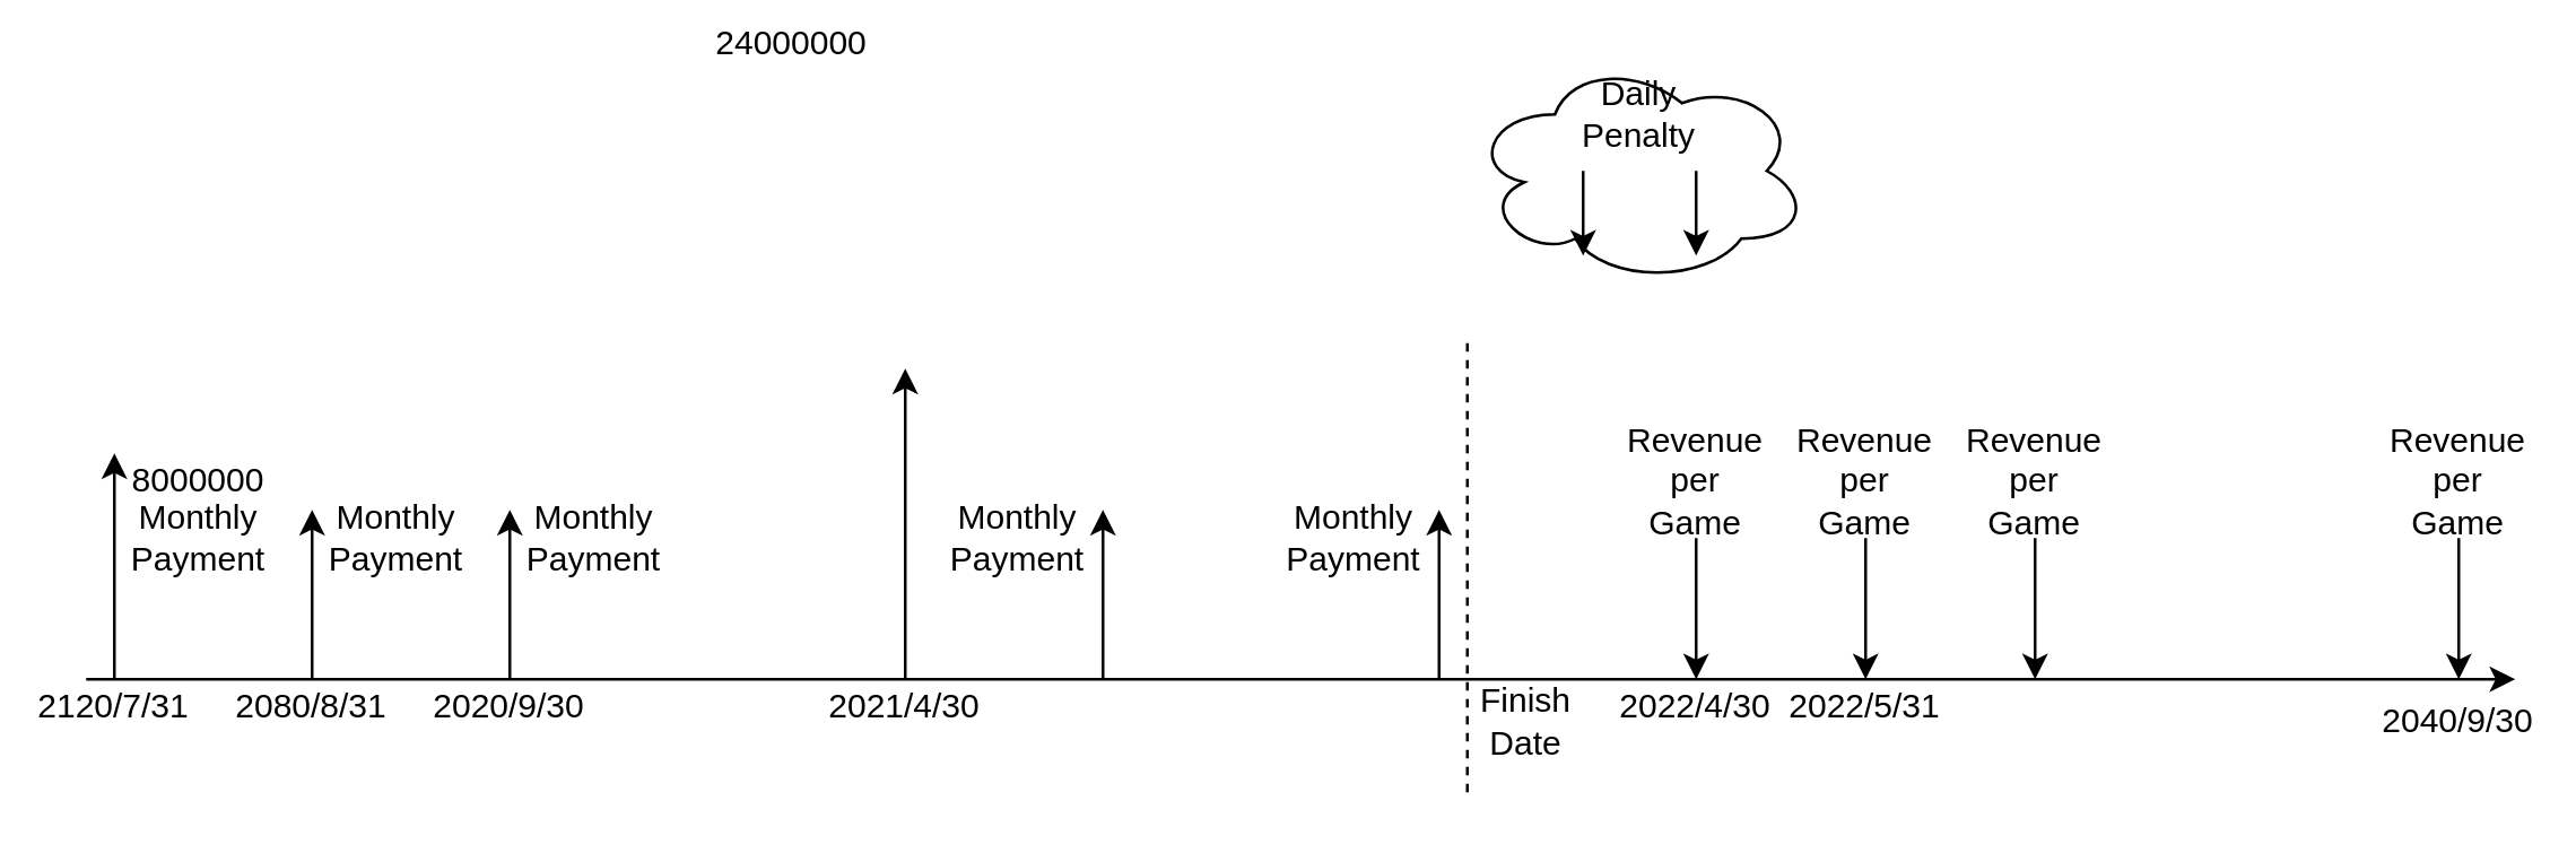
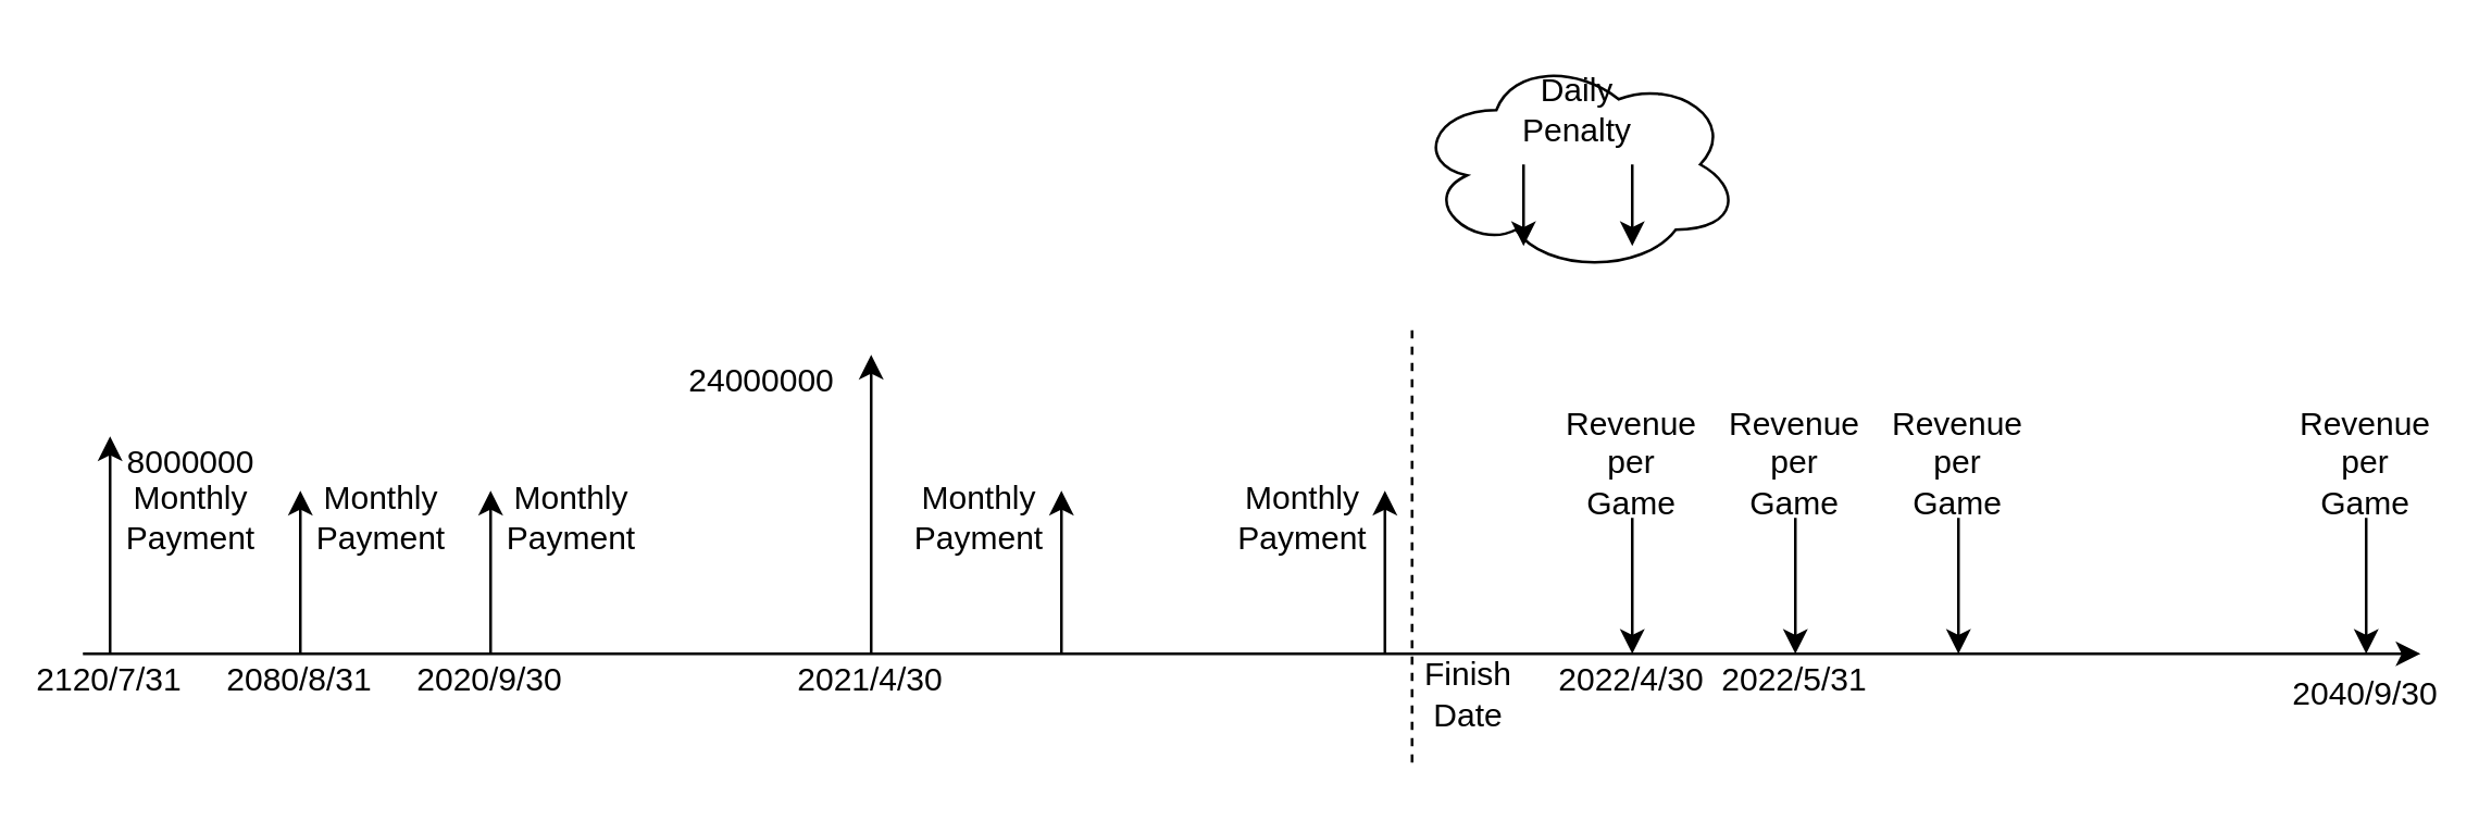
  <mxCell id="0" />
  <mxCell id="1" parent="0" />
  <mxCell id="2" value="" style="ellipse;shape=cloud;whiteSpace=wrap;html=1;fillColor=none;" parent="1" vertex="1"><mxGeometry x="520" y="20" width="120" height="80" as="geometry" /></mxCell>
  <mxCell id="3" value="" style="endArrow=classic;html=1;exitX=0.25;exitY=0;exitDx=0;exitDy=0;" parent="1" source="25" edge="1"><mxGeometry width="50" height="50" relative="1" as="geometry"><mxPoint x="40" y="240" as="sourcePoint" /><mxPoint x="890" y="240" as="targetPoint" /></mxGeometry></mxCell>
  <mxCell id="4" value="" style="endArrow=classic;html=1;" parent="1" edge="1"><mxGeometry width="50" height="50" relative="1" as="geometry"><mxPoint x="40" y="240" as="sourcePoint" /><mxPoint x="40" y="160" as="targetPoint" /></mxGeometry></mxCell>
  <mxCell id="5" value="8000000" style="text;html=1;strokeColor=none;fillColor=none;align=center;verticalAlign=middle;whiteSpace=wrap;rounded=0;" parent="1" vertex="1"><mxGeometry x="50" y="160" width="40" height="20" as="geometry" /></mxCell>
  <mxCell id="6" value="Monthly&lt;br&gt;Payment" style="text;html=1;strokeColor=none;fillColor=none;align=center;verticalAlign=middle;whiteSpace=wrap;rounded=0;" parent="1" vertex="1"><mxGeometry x="120" y="180" width="40" height="20" as="geometry" /></mxCell>
  <mxCell id="7" value="" style="endArrow=classic;html=1;" parent="1" edge="1"><mxGeometry width="50" height="50" relative="1" as="geometry"><mxPoint x="110" y="240" as="sourcePoint" /><mxPoint x="110" y="180" as="targetPoint" /></mxGeometry></mxCell>
  <mxCell id="8" value="Monthly&lt;br&gt;Payment" style="text;html=1;strokeColor=none;fillColor=none;align=center;verticalAlign=middle;whiteSpace=wrap;rounded=0;" parent="1" vertex="1"><mxGeometry x="190" y="180" width="40" height="20" as="geometry" /></mxCell>
  <mxCell id="9" value="" style="endArrow=classic;html=1;" parent="1" edge="1"><mxGeometry width="50" height="50" relative="1" as="geometry"><mxPoint x="180" y="240" as="sourcePoint" /><mxPoint x="180" y="180" as="targetPoint" /></mxGeometry></mxCell>
  <mxCell id="10" value="Monthly&lt;br&gt;Payment" style="text;html=1;strokeColor=none;fillColor=none;align=center;verticalAlign=middle;whiteSpace=wrap;rounded=0;" parent="1" vertex="1"><mxGeometry x="340" y="180" width="40" height="20" as="geometry" /></mxCell>
  <mxCell id="11" value="" style="endArrow=classic;html=1;" parent="1" edge="1"><mxGeometry width="50" height="50" relative="1" as="geometry"><mxPoint x="390" y="240" as="sourcePoint" /><mxPoint x="390" y="180" as="targetPoint" /></mxGeometry></mxCell>
  <mxCell id="12" value="" style="endArrow=classic;html=1;" parent="1" edge="1"><mxGeometry width="50" height="50" relative="1" as="geometry"><mxPoint x="560" y="60" as="sourcePoint" /><mxPoint x="560" y="90" as="targetPoint" /></mxGeometry></mxCell>
  <mxCell id="13" value="Daily&lt;br&gt;Penalty" style="text;html=1;strokeColor=none;fillColor=none;align=center;verticalAlign=middle;whiteSpace=wrap;rounded=0;" parent="1" vertex="1"><mxGeometry x="560" y="30" width="40" height="20" as="geometry" /></mxCell>
  <mxCell id="14" value="" style="endArrow=classic;html=1;" parent="1" edge="1"><mxGeometry width="50" height="50" relative="1" as="geometry"><mxPoint x="600" y="60" as="sourcePoint" /><mxPoint x="600" y="90" as="targetPoint" /></mxGeometry></mxCell>
  <mxCell id="15" value="" style="endArrow=classic;html=1;" parent="1" edge="1"><mxGeometry width="50" height="50" relative="1" as="geometry"><mxPoint x="320" y="240" as="sourcePoint" /><mxPoint x="320" y="130" as="targetPoint" /></mxGeometry></mxCell>
- <mxCell id="16" value="24000000" style="text;html=1;strokeColor=none;fillColor=none;align=center;verticalAlign=middle;whiteSpace=wrap;rounded=0;" parent="1" vertex="1"><mxGeometry x="260" y="5" width="40" height="20" as="geometry" /></mxCell>
+ <mxCell id="16" value="24000000" style="text;html=1;strokeColor=none;fillColor=none;align=center;verticalAlign=middle;whiteSpace=wrap;rounded=0;" parent="1" vertex="1"><mxGeometry x="260" y="130" width="40" height="20" as="geometry" /></mxCell>
  <mxCell id="17" value="" style="endArrow=classic;html=1;" parent="1" edge="1"><mxGeometry width="50" height="50" relative="1" as="geometry"><mxPoint x="600" y="190" as="sourcePoint" /><mxPoint x="600" y="240" as="targetPoint" /></mxGeometry></mxCell>
  <mxCell id="18" value="Revenue&lt;br&gt;per&lt;br&gt;Game" style="text;html=1;strokeColor=none;fillColor=none;align=center;verticalAlign=middle;whiteSpace=wrap;rounded=0;" parent="1" vertex="1"><mxGeometry x="580" y="160" width="40" height="20" as="geometry" /></mxCell>
  <mxCell id="19" value="" style="endArrow=classic;html=1;" parent="1" edge="1"><mxGeometry width="50" height="50" relative="1" as="geometry"><mxPoint x="660" y="190" as="sourcePoint" /><mxPoint x="660" y="240" as="targetPoint" /></mxGeometry></mxCell>
  <mxCell id="20" value="Revenue&lt;br&gt;per&lt;br&gt;Game" style="text;html=1;strokeColor=none;fillColor=none;align=center;verticalAlign=middle;whiteSpace=wrap;rounded=0;" parent="1" vertex="1"><mxGeometry x="640" y="160" width="40" height="20" as="geometry" /></mxCell>
  <mxCell id="21" value="" style="endArrow=classic;html=1;" parent="1" edge="1"><mxGeometry width="50" height="50" relative="1" as="geometry"><mxPoint x="720" y="190" as="sourcePoint" /><mxPoint x="720" y="240" as="targetPoint" /></mxGeometry></mxCell>
  <mxCell id="22" value="Revenue&lt;br&gt;per&lt;br&gt;Game" style="text;html=1;strokeColor=none;fillColor=none;align=center;verticalAlign=middle;whiteSpace=wrap;rounded=0;" parent="1" vertex="1"><mxGeometry x="700" y="160" width="40" height="20" as="geometry" /></mxCell>
  <mxCell id="23" value="" style="endArrow=classic;html=1;" parent="1" edge="1"><mxGeometry width="50" height="50" relative="1" as="geometry"><mxPoint x="870" y="190" as="sourcePoint" /><mxPoint x="870" y="240" as="targetPoint" /></mxGeometry></mxCell>
  <mxCell id="24" value="Revenue&lt;br&gt;per&lt;br&gt;Game" style="text;html=1;strokeColor=none;fillColor=none;align=center;verticalAlign=middle;whiteSpace=wrap;rounded=0;" parent="1" vertex="1"><mxGeometry x="850" y="160" width="40" height="20" as="geometry" /></mxCell>
  <mxCell id="25" value="2120/7/31" style="text;html=1;strokeColor=none;fillColor=none;align=center;verticalAlign=middle;whiteSpace=wrap;rounded=0;" parent="1" vertex="1"><mxGeometry x="20" y="240" width="40" height="20" as="geometry" /></mxCell>
  <mxCell id="26" value="2080/8/31" style="text;html=1;strokeColor=none;fillColor=none;align=center;verticalAlign=middle;whiteSpace=wrap;rounded=0;" parent="1" vertex="1"><mxGeometry x="90" y="240" width="40" height="20" as="geometry" /></mxCell>
  <mxCell id="27" value="2020/9/30" style="text;html=1;strokeColor=none;fillColor=none;align=center;verticalAlign=middle;whiteSpace=wrap;rounded=0;" parent="1" vertex="1"><mxGeometry x="160" y="240" width="40" height="20" as="geometry" /></mxCell>
  <mxCell id="28" value="2021/4/30" style="text;html=1;strokeColor=none;fillColor=none;align=center;verticalAlign=middle;whiteSpace=wrap;rounded=0;" parent="1" vertex="1"><mxGeometry x="300" y="240" width="40" height="20" as="geometry" /></mxCell>
  <mxCell id="29" value="Finish&lt;br&gt;Date" style="text;html=1;strokeColor=none;fillColor=none;align=center;verticalAlign=middle;whiteSpace=wrap;rounded=0;" parent="1" vertex="1"><mxGeometry x="520" y="245" width="40" height="20" as="geometry" /></mxCell>
  <mxCell id="30" value="2040/9/30" style="text;html=1;strokeColor=none;fillColor=none;align=center;verticalAlign=middle;whiteSpace=wrap;rounded=0;" parent="1" vertex="1"><mxGeometry x="850" y="245" width="40" height="20" as="geometry" /></mxCell>
  <mxCell id="31" value="" style="endArrow=none;dashed=1;html=1;" parent="1" edge="1"><mxGeometry width="50" height="50" relative="1" as="geometry"><mxPoint x="519" y="280" as="sourcePoint" /><mxPoint x="519" y="120" as="targetPoint" /></mxGeometry></mxCell>
  <mxCell id="32" value="Monthly&lt;br&gt;Payment" style="text;html=1;strokeColor=none;fillColor=none;align=center;verticalAlign=middle;whiteSpace=wrap;rounded=0;" parent="1" vertex="1"><mxGeometry x="459" y="180" width="40" height="20" as="geometry" /></mxCell>
  <mxCell id="33" value="" style="endArrow=classic;html=1;" parent="1" edge="1"><mxGeometry width="50" height="50" relative="1" as="geometry"><mxPoint x="509" y="240" as="sourcePoint" /><mxPoint x="509" y="180" as="targetPoint" /></mxGeometry></mxCell>
  <mxCell id="34" value="" style="endArrow=classic;html=1;" parent="1" target="2" edge="1"><mxGeometry width="50" height="50" relative="1" as="geometry"><mxPoint x="579.8" y="60" as="sourcePoint" /><mxPoint x="579.8" y="90" as="targetPoint" /></mxGeometry></mxCell>
  <mxCell id="35" value="Monthly&lt;br&gt;Payment" style="text;html=1;strokeColor=none;fillColor=none;align=center;verticalAlign=middle;whiteSpace=wrap;rounded=0;" vertex="1" parent="1"><mxGeometry x="50" y="180" width="40" height="20" as="geometry" /></mxCell>
  <mxCell id="36" value="2022/4/30" style="text;html=1;strokeColor=none;fillColor=none;align=center;verticalAlign=middle;whiteSpace=wrap;rounded=0;" vertex="1" parent="1"><mxGeometry x="580" y="240" width="40" height="20" as="geometry" /></mxCell>
  <mxCell id="37" value="2022/5/31" style="text;html=1;strokeColor=none;fillColor=none;align=center;verticalAlign=middle;whiteSpace=wrap;rounded=0;" vertex="1" parent="1"><mxGeometry x="640" y="240" width="40" height="20" as="geometry" /></mxCell>
